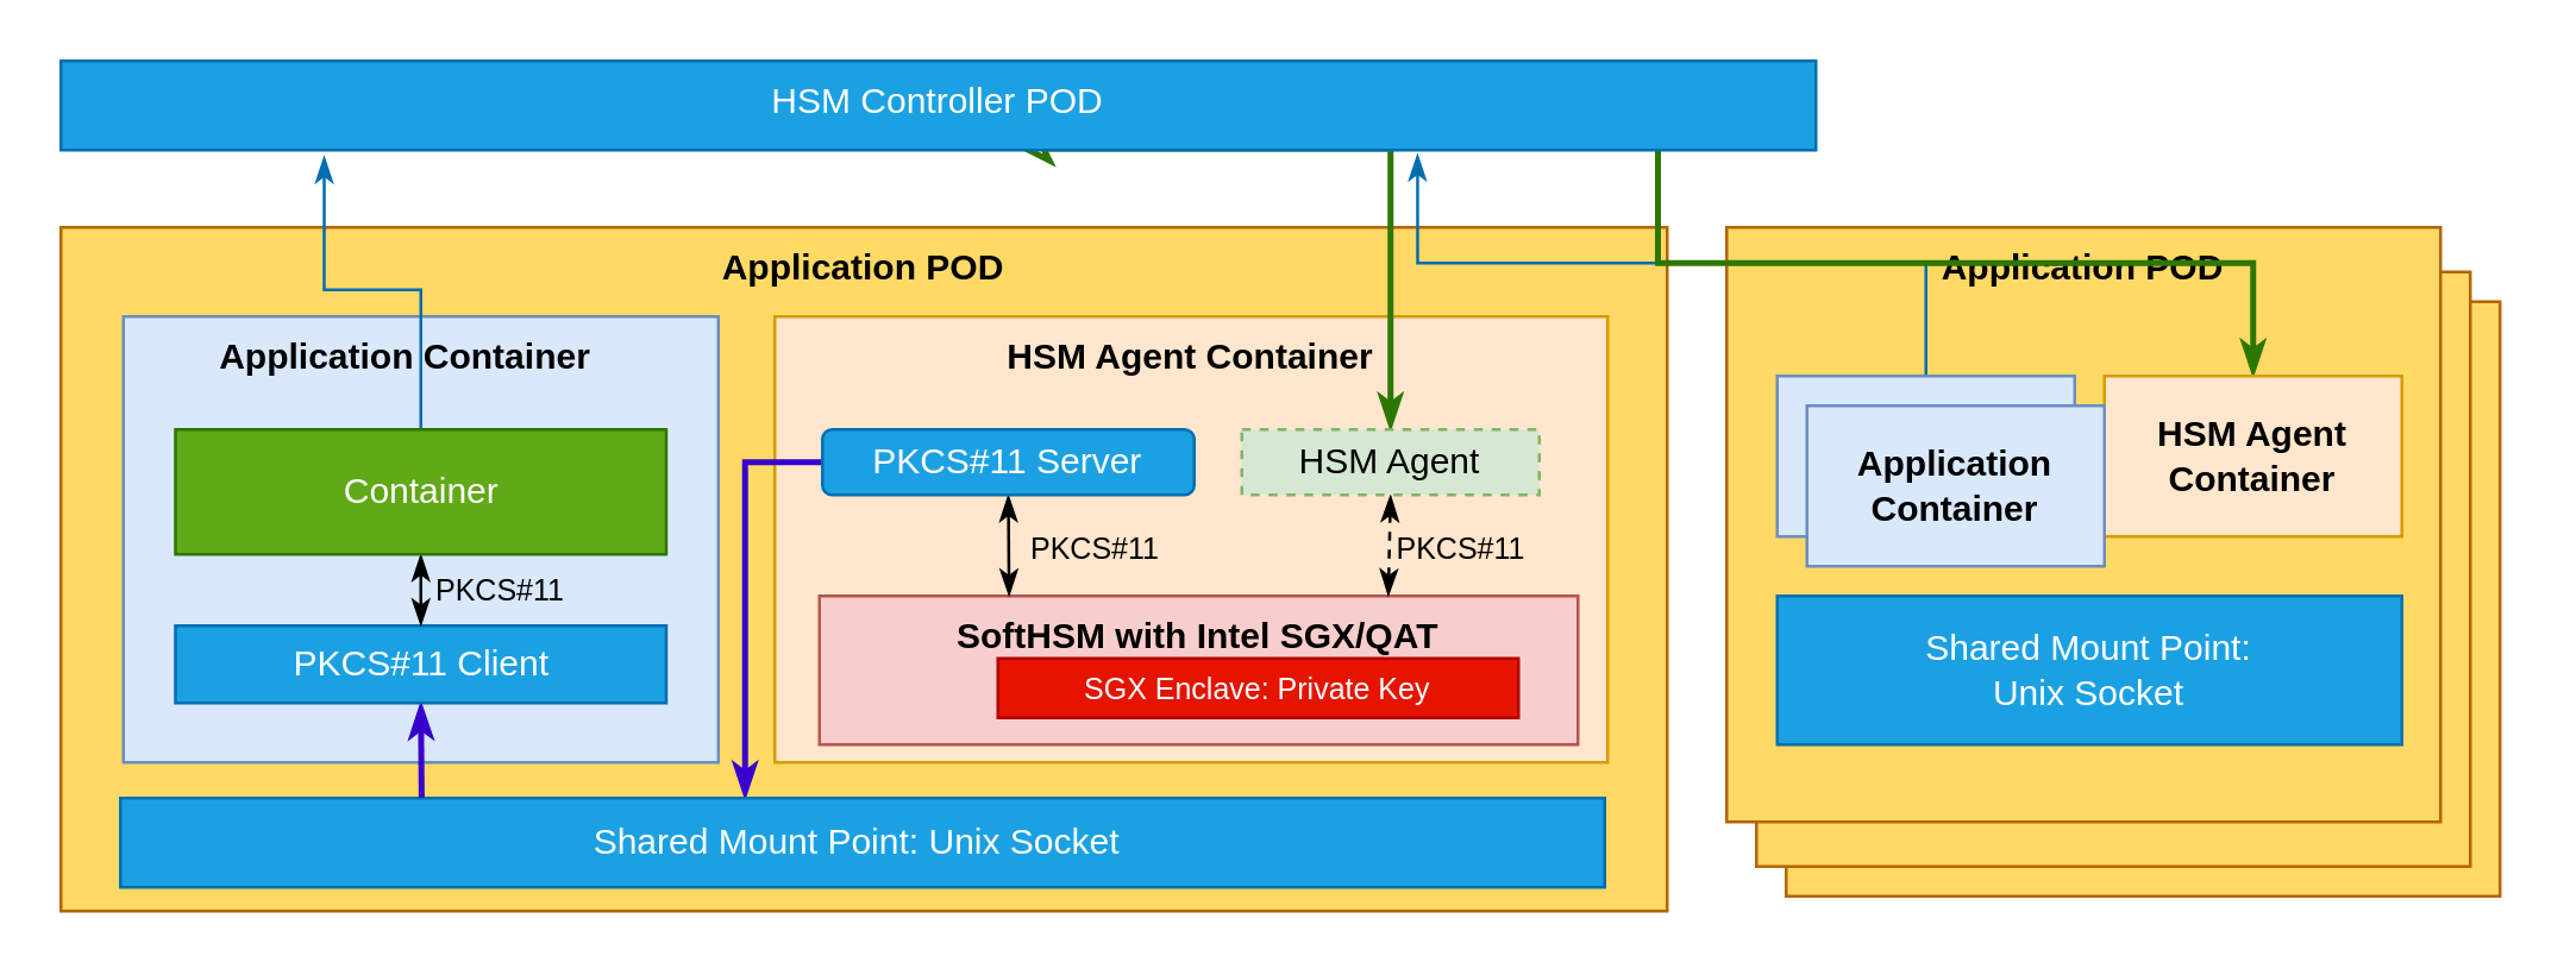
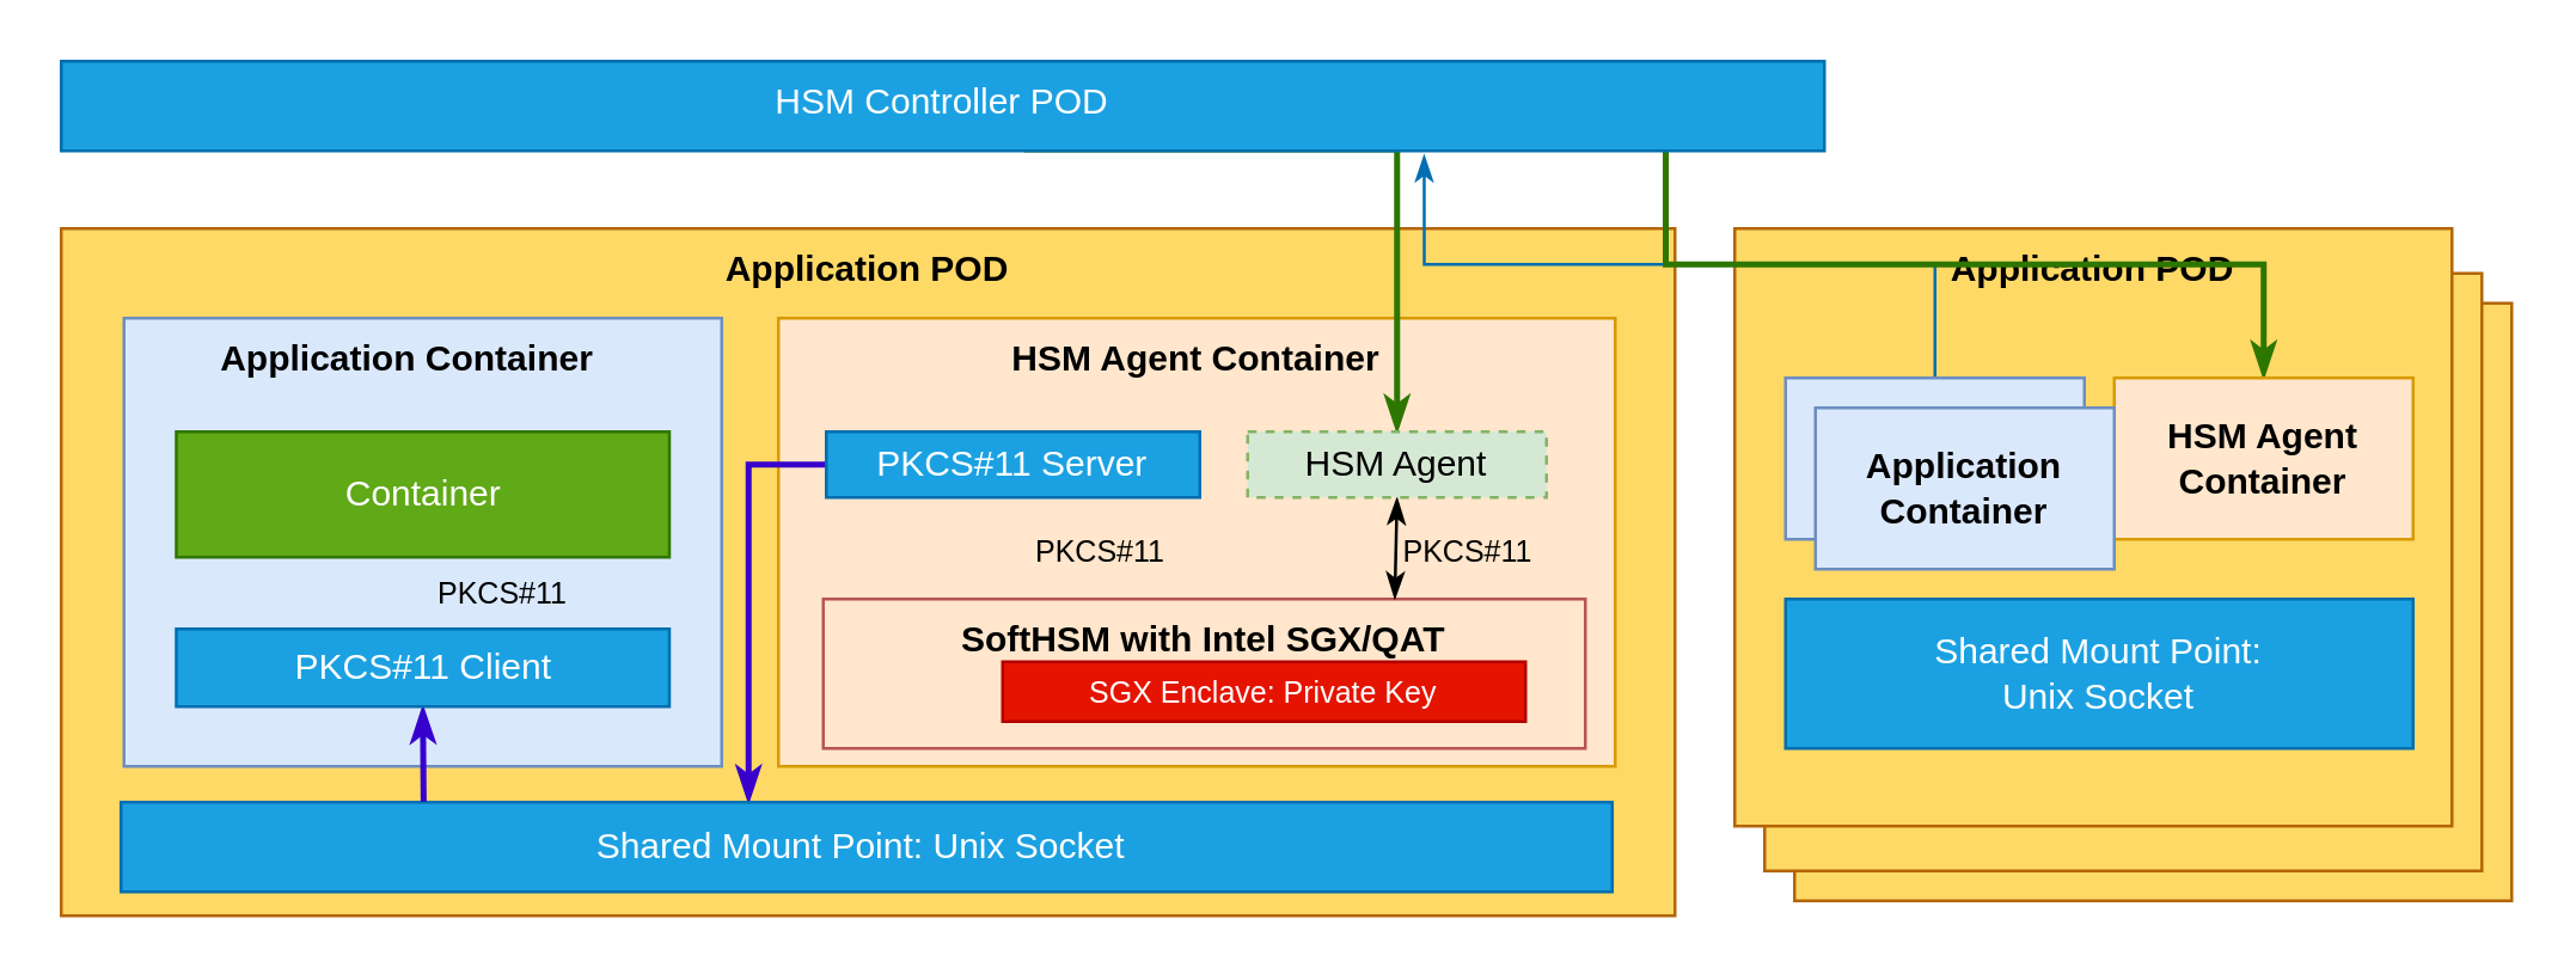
  <mxCell id="0" />
  <mxCell id="1" parent="0" />
  <mxCell id="2" value="Application POD" style="rounded=0;whiteSpace=wrap;html=1;verticalAlign=top;fontStyle=1;fillColor=#FFD966;strokeColor=#b46504;" parent="1" vertex="1"><mxGeometry x="600" y="101" width="240" height="200" as="geometry" /></mxCell>
  <mxCell id="3" value="Application POD" style="rounded=0;whiteSpace=wrap;html=1;verticalAlign=top;fontStyle=1;fillColor=#FFD966;strokeColor=#b46504;" parent="1" vertex="1"><mxGeometry x="590" y="91" width="240" height="200" as="geometry" /></mxCell>
  <mxCell id="4" value="Application POD" style="rounded=0;whiteSpace=wrap;html=1;verticalAlign=top;fontStyle=1;fillColor=#FFD966;strokeColor=#b46504;" parent="1" vertex="1"><mxGeometry x="20" y="76" width="540" height="230" as="geometry" /></mxCell>
  <mxCell id="5" value="HSM Agent Container" style="rounded=0;whiteSpace=wrap;html=1;fillColor=#ffe6cc;strokeColor=#d79b00;verticalAlign=top;fontStyle=1" parent="1" vertex="1"><mxGeometry x="260" y="106" width="280" height="150" as="geometry" /></mxCell>
- <mxCell id="6" value="SoftHSM with Intel SGX/QAT" style="rounded=0;whiteSpace=wrap;html=1;fillColor=#f8cecc;strokeColor=#b85450;verticalAlign=top;fontStyle=1" parent="1" vertex="1"><mxGeometry x="275" y="200" width="255" height="50" as="geometry" /></mxCell>
- <mxCell id="7" style="edgeStyle=orthogonalEdgeStyle;rounded=0;orthogonalLoop=1;jettySize=auto;html=1;exitX=0.5;exitY=1;exitDx=0;exitDy=0;entryX=0.25;entryY=0;entryDx=0;entryDy=0;fontSize=10;startArrow=classicThin;startFill=1;endArrow=classicThin;endFill=1;" parent="1" source="9" target="6" edge="1"><mxGeometry relative="1" as="geometry" /></mxCell>
+ <mxCell id="6" value="SoftHSM with Intel SGX/QAT" style="rounded=0;whiteSpace=wrap;html=1;fillColor=#ffe6cc;strokeColor=#b85450;verticalAlign=top;fontStyle=1;" parent="1" vertex="1"><mxGeometry x="275" y="200" width="255" height="50" as="geometry" /></mxCell>
  <mxCell id="8" style="edgeStyle=orthogonalEdgeStyle;rounded=0;orthogonalLoop=1;jettySize=auto;html=1;exitX=0;exitY=0.5;exitDx=0;exitDy=0;fontSize=10;startArrow=none;startFill=0;endArrow=classicThin;endFill=1;strokeWidth=2;fillColor=#6a00ff;strokeColor=#3700CC;" parent="1" source="9" target="15" edge="1"><mxGeometry relative="1" as="geometry"><Array as="points"><mxPoint x="250" y="155" /></Array></mxGeometry></mxCell>
- <mxCell id="9" value="PKCS#11 Server" style="whiteSpace=wrap;html=1;fillColor=#1ba1e2;strokeColor=#006EAF;verticalAlign=middle;fontColor=#ffffff;rounded=1;" parent="1" vertex="1"><mxGeometry x="276" y="144" width="125" height="22" as="geometry" /></mxCell>
+ <mxCell id="9" value="PKCS#11 Server" style="rounded=0;whiteSpace=wrap;html=1;fillColor=#1ba1e2;strokeColor=#006EAF;verticalAlign=middle;fontColor=#ffffff;" parent="1" vertex="1"><mxGeometry x="276" y="144" width="125" height="22" as="geometry" /></mxCell>
  <mxCell id="10" value="SGX Enclave: Private Key" style="rounded=0;whiteSpace=wrap;html=1;fillColor=#e51400;strokeColor=#B20000;verticalAlign=middle;fontColor=#ffffff;fontSize=10;" parent="1" vertex="1"><mxGeometry x="335" y="221" width="175" height="20" as="geometry" /></mxCell>
- <mxCell id="11" style="edgeStyle=orthogonalEdgeStyle;rounded=0;orthogonalLoop=1;jettySize=auto;html=1;exitX=0.5;exitY=1;exitDx=0;exitDy=0;entryX=0.75;entryY=0;entryDx=0;entryDy=0;fontSize=10;startArrow=classicThin;startFill=1;endArrow=classicThin;endFill=1;dashed=1;" parent="1" source="13" target="6" edge="1"><mxGeometry relative="1" as="geometry" /></mxCell>
- <mxCell id="12" style="edgeStyle=orthogonalEdgeStyle;rounded=0;orthogonalLoop=1;jettySize=auto;html=1;exitX=0.5;exitY=0;exitDx=0;exitDy=0;entryX=0.546;entryY=0.984;entryDx=0;entryDy=0;entryPerimeter=0;fontSize=10;startArrow=classicThin;startFill=1;endArrow=classic;endFill=0;strokeColor=#2D7600;strokeWidth=2;fillColor=#60a917;" parent="1" source="13" target="30" edge="1"><mxGeometry relative="1" as="geometry"><Array as="points"><mxPoint x="467" y="50" /></Array></mxGeometry></mxCell>
+ <mxCell id="11" style="edgeStyle=orthogonalEdgeStyle;rounded=0;orthogonalLoop=1;jettySize=auto;html=1;exitX=0.5;exitY=1;exitDx=0;exitDy=0;entryX=0.75;entryY=0;entryDx=0;entryDy=0;fontSize=10;startArrow=classicThin;startFill=1;endArrow=classicThin;endFill=1;" parent="1" source="13" target="6" edge="1"><mxGeometry relative="1" as="geometry" /></mxCell>
+ <mxCell id="12" style="edgeStyle=orthogonalEdgeStyle;rounded=0;orthogonalLoop=1;jettySize=auto;html=1;exitX=0.5;exitY=0;exitDx=0;exitDy=0;entryX=0.546;entryY=0.984;entryDx=0;entryDy=0;entryPerimeter=0;fontSize=10;startArrow=classicThin;startFill=1;endArrow=none;endFill=0;strokeColor=#2D7600;strokeWidth=2;fillColor=#60a917;" parent="1" source="13" target="30" edge="1"><mxGeometry relative="1" as="geometry"><Array as="points"><mxPoint x="467" y="50" /></Array></mxGeometry></mxCell>
  <mxCell id="13" value="HSM Agent" style="rounded=0;whiteSpace=wrap;html=1;fillColor=#d5e8d4;strokeColor=#82b366;verticalAlign=middle;dashed=1;" parent="1" vertex="1"><mxGeometry x="417" y="144" width="100" height="22" as="geometry" /></mxCell>
  <mxCell id="14" value="Application Container&amp;nbsp; &amp;nbsp;" style="rounded=0;whiteSpace=wrap;html=1;fillColor=#dae8fc;strokeColor=#6c8ebf;verticalAlign=top;fontStyle=1;" parent="1" vertex="1"><mxGeometry x="41" y="106" width="200" height="150" as="geometry" /></mxCell>
  <mxCell id="15" value="Shared Mount Point: Unix Socket&amp;nbsp;" style="rounded=0;whiteSpace=wrap;html=1;fillColor=#1ba1e2;strokeColor=#006EAF;verticalAlign=middle;fontColor=#ffffff;" parent="1" vertex="1"><mxGeometry x="40" y="268" width="499" height="30" as="geometry" /></mxCell>
  <mxCell id="16" style="edgeStyle=orthogonalEdgeStyle;rounded=0;orthogonalLoop=1;jettySize=auto;html=1;exitX=0.5;exitY=1;exitDx=0;exitDy=0;entryX=0.205;entryY=-0.008;entryDx=0;entryDy=0;entryPerimeter=0;fontSize=10;startArrow=classicThin;startFill=1;endArrow=none;endFill=0;strokeWidth=2;fillColor=#6a00ff;strokeColor=#3700CC;" parent="1" source="17" edge="1"><mxGeometry relative="1" as="geometry"><mxPoint x="141.245" y="267.76" as="targetPoint" /></mxGeometry></mxCell>
  <mxCell id="17" value="PKCS#11 Client" style="rounded=0;whiteSpace=wrap;html=1;fillColor=#1ba1e2;strokeColor=#006EAF;verticalAlign=middle;fontColor=#ffffff;" parent="1" vertex="1"><mxGeometry x="58.5" y="210" width="165" height="26" as="geometry" /></mxCell>
- <mxCell id="18" style="edgeStyle=orthogonalEdgeStyle;rounded=0;orthogonalLoop=1;jettySize=auto;html=1;exitX=0.5;exitY=1;exitDx=0;exitDy=0;entryX=0.5;entryY=0;entryDx=0;entryDy=0;fontSize=10;startArrow=classicThin;startFill=1;endArrow=classicThin;endFill=1;fillColor=#6a00ff;strokeColor=#000000;" parent="1" source="20" target="17" edge="1"><mxGeometry relative="1" as="geometry" /></mxCell>
- <mxCell id="19" style="edgeStyle=orthogonalEdgeStyle;rounded=0;orthogonalLoop=1;jettySize=auto;html=1;exitX=0.5;exitY=0;exitDx=0;exitDy=0;entryX=0.15;entryY=1.069;entryDx=0;entryDy=0;entryPerimeter=0;fontSize=10;startArrow=none;startFill=0;endArrow=classicThin;endFill=1;strokeColor=#006EAF;strokeWidth=1;fillColor=#1ba1e2;" parent="1" source="20" target="30" edge="1"><mxGeometry relative="1" as="geometry" /></mxCell>
  <mxCell id="20" value="Container" style="rounded=0;whiteSpace=wrap;html=1;fillColor=#60a917;strokeColor=#2D7600;verticalAlign=middle;fontColor=#ffffff;" parent="1" vertex="1"><mxGeometry x="58.5" y="144" width="165" height="42" as="geometry" /></mxCell>
  <mxCell id="21" value="Application POD" style="rounded=0;whiteSpace=wrap;html=1;verticalAlign=top;fontStyle=1;fillColor=#FFD966;strokeColor=#b46504;" parent="1" vertex="1"><mxGeometry x="580" y="76" width="240" height="200" as="geometry" /></mxCell>
  <mxCell id="22" style="edgeStyle=orthogonalEdgeStyle;rounded=0;orthogonalLoop=1;jettySize=auto;html=1;exitX=0.5;exitY=0;exitDx=0;exitDy=0;entryX=0.773;entryY=1.045;entryDx=0;entryDy=0;entryPerimeter=0;fontSize=10;startArrow=none;startFill=0;endArrow=classicThin;endFill=1;strokeColor=#006EAF;strokeWidth=1;fillColor=#1ba1e2;" parent="1" source="23" target="30" edge="1"><mxGeometry relative="1" as="geometry" /></mxCell>
  <mxCell id="23" value="Application &lt;br&gt;Container" style="rounded=0;whiteSpace=wrap;html=1;fillColor=#dae8fc;strokeColor=#6c8ebf;verticalAlign=middle;fontStyle=1;" parent="1" vertex="1"><mxGeometry x="597" y="126" width="100" height="54" as="geometry" /></mxCell>
  <mxCell id="24" style="edgeStyle=orthogonalEdgeStyle;rounded=0;orthogonalLoop=1;jettySize=auto;html=1;exitX=0.5;exitY=0;exitDx=0;exitDy=0;entryX=0.91;entryY=0.95;entryDx=0;entryDy=0;entryPerimeter=0;fontSize=10;startArrow=classicThin;startFill=1;endArrow=none;endFill=0;strokeColor=#2D7600;strokeWidth=2;fillColor=#60a917;" parent="1" source="25" target="30" edge="1"><mxGeometry relative="1" as="geometry" /></mxCell>
  <mxCell id="25" value="HSM Agent &lt;br&gt;Container" style="rounded=0;whiteSpace=wrap;html=1;fillColor=#ffe6cc;strokeColor=#d79b00;verticalAlign=middle;fontStyle=1" parent="1" vertex="1"><mxGeometry x="707" y="126" width="100" height="54" as="geometry" /></mxCell>
  <mxCell id="26" value="Shared Mount Point:&lt;br&gt;&amp;nbsp;Unix Socket&amp;nbsp;" style="rounded=0;whiteSpace=wrap;html=1;fillColor=#1ba1e2;strokeColor=#006EAF;verticalAlign=middle;fontColor=#ffffff;" parent="1" vertex="1"><mxGeometry x="597" y="200" width="210" height="50" as="geometry" /></mxCell>
  <mxCell id="27" value="PKCS#11" style="text;html=1;strokeColor=none;fillColor=none;align=center;verticalAlign=middle;whiteSpace=wrap;rounded=0;fontSize=10;" parent="1" vertex="1"><mxGeometry x="138" y="183" width="60" height="30" as="geometry" /></mxCell>
  <mxCell id="28" value="PKCS#11" style="text;html=1;strokeColor=none;fillColor=none;align=center;verticalAlign=middle;whiteSpace=wrap;rounded=0;fontSize=10;" parent="1" vertex="1"><mxGeometry x="338" y="169" width="60" height="30" as="geometry" /></mxCell>
  <mxCell id="29" value="PKCS#11" style="text;html=1;strokeColor=none;fillColor=none;align=center;verticalAlign=middle;whiteSpace=wrap;rounded=0;fontSize=10;" parent="1" vertex="1"><mxGeometry x="461" y="169" width="60" height="30" as="geometry" /></mxCell>
  <mxCell id="30" value="HSM Controller POD" style="rounded=0;whiteSpace=wrap;html=1;fillColor=#1ba1e2;strokeColor=#006EAF;verticalAlign=top;fontColor=#ffffff;" parent="1" vertex="1"><mxGeometry x="20" y="20" width="590" height="30" as="geometry" /></mxCell>
  <mxCell id="31" value="Application &lt;br&gt;Container" style="rounded=0;whiteSpace=wrap;html=1;fillColor=#dae8fc;strokeColor=#6c8ebf;verticalAlign=middle;fontStyle=1;" vertex="1" parent="1"><mxGeometry x="607" y="136" width="100" height="54" as="geometry" /></mxCell>
